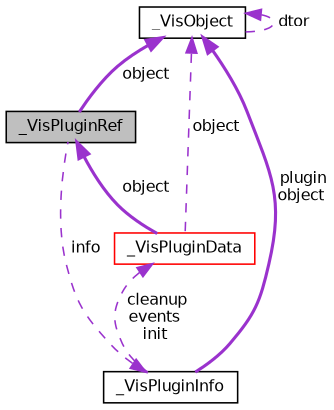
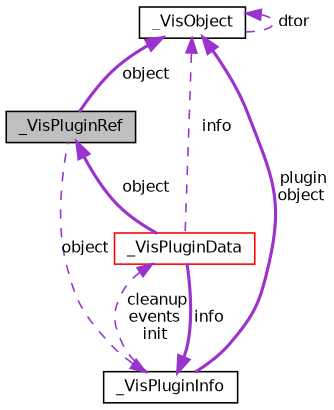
  digraph {
    node [color=black fillcolor=white fontname=Helvetica fontsize=10 shape=record style=filled]
    edge [color=darkorchid3 dir=back fontname=Helvetica fontsize=10 labelfontname=Helvetica labelfontsize=10 style=bold]
    n1 [fillcolor=grey75 fontcolor=black height=0.2 label=_VisPluginRef width=0.4]
    n2 [color=red height=0.2 label=_VisPluginData width=0.4]
    n3 [height=0.2 label=_VisPluginInfo width=0.4]
    n4 [height=0.2 label=_VisObject width=0.4]
    n1 -> n2 [label=" object"]
    n2 -> n3 [label=" cleanup\nevents\ninit" style=dashed]
-   n3 -> n1 [label=" info" style=dashed]
+   n3 -> n1 [label=" object" style=dashed]
+   n3 -> n2 [label=" info"]
    n4 -> n1 [label=" object"]
-   n4 -> n2 [label=" object" style=dashed]
+   n4 -> n2 [label=" info" style=dashed]
    n4 -> n3 [label=" plugin\nobject"]
    n4 -> n4 [label=" dtor" style=dashed]
  }
